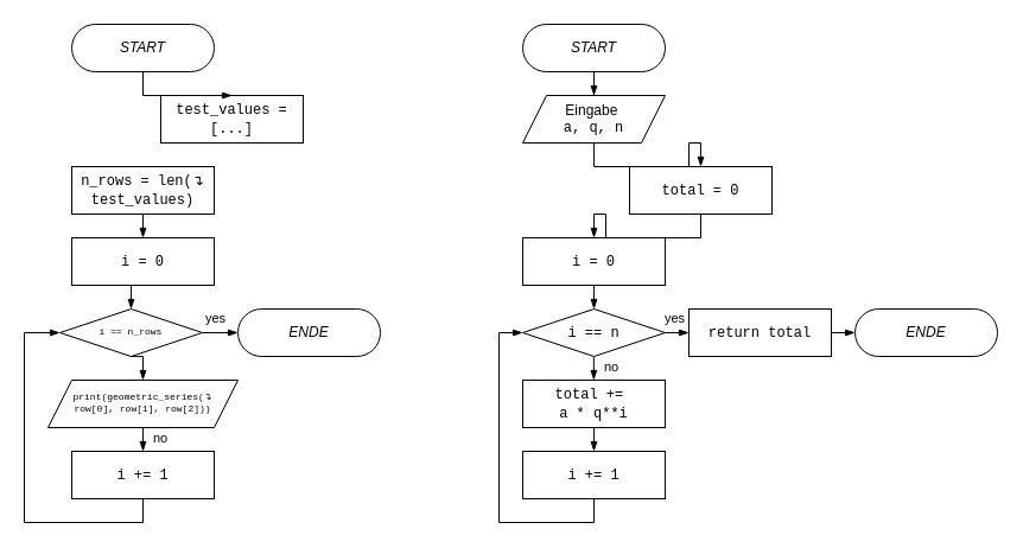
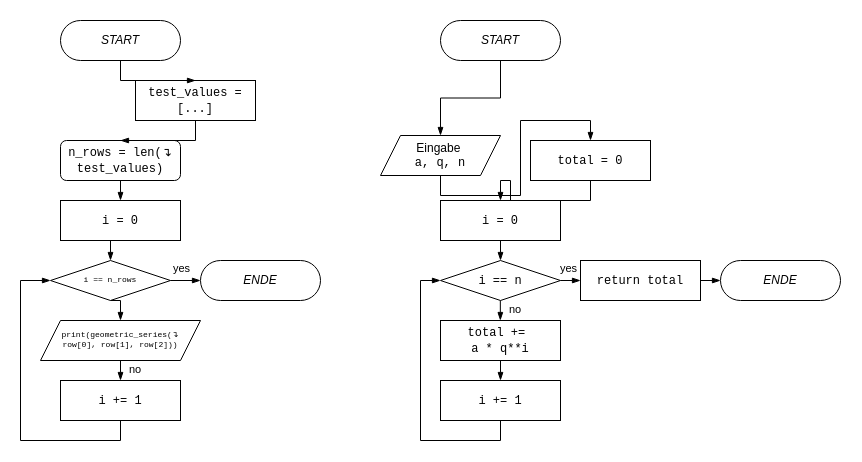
  <mxCell id="0" />
  <mxCell id="1" parent="0" />
  <mxCell id="2" style="edgeStyle=orthogonalEdgeStyle;rounded=0;orthogonalLoop=1;jettySize=auto;html=1;exitX=0.5;exitY=1;exitDx=0;exitDy=0;entryX=0.5;entryY=0;entryDx=0;entryDy=0;endArrow=blockThin;endFill=1;" parent="1" source="3" target="5" edge="1"><mxGeometry relative="1" as="geometry" /></mxCell>
  <mxCell id="3" value="&lt;i&gt;START&lt;/i&gt;" style="rounded=1;whiteSpace=wrap;html=1;arcSize=50;fillColor=none;" parent="1" vertex="1"><mxGeometry x="60" y="20" width="120" height="40" as="geometry" /></mxCell>
+ <mxCell id="4" style="edgeStyle=orthogonalEdgeStyle;rounded=0;orthogonalLoop=1;jettySize=auto;html=1;exitX=0.5;exitY=1;exitDx=0;exitDy=0;entryX=0.5;entryY=0;entryDx=0;entryDy=0;endArrow=blockThin;endFill=1;" parent="1" source="5" target="7" edge="1"><mxGeometry relative="1" as="geometry" /></mxCell>
  <mxCell id="5" value="&lt;font style=&quot;font-size: 12px;&quot; face=&quot;Courier New&quot;&gt;test_values&amp;nbsp;&lt;/font&gt;&lt;span style=&quot;font-family: &amp;quot;Courier New&amp;quot;; background-color: initial; font-size: 12px;&quot;&gt;= [...]&lt;/span&gt;" style="rounded=0;whiteSpace=wrap;html=1;fontSize=12;fillColor=none;" parent="1" vertex="1"><mxGeometry x="135" y="80" width="120" height="40" as="geometry" /></mxCell>
  <mxCell id="6" style="edgeStyle=orthogonalEdgeStyle;rounded=0;orthogonalLoop=1;jettySize=auto;html=1;exitX=0.5;exitY=1;exitDx=0;exitDy=0;entryX=0.5;entryY=0;entryDx=0;entryDy=0;endArrow=blockThin;endFill=1;" parent="1" source="7" target="13" edge="1"><mxGeometry relative="1" as="geometry" /></mxCell>
- <mxCell id="7" value="&lt;font style=&quot;font-size: 12px;&quot; face=&quot;Courier New&quot;&gt;n_rows =&amp;nbsp;&lt;/font&gt;&lt;span style=&quot;font-family: &amp;quot;Courier New&amp;quot;; background-color: initial; font-size: 12px;&quot;&gt;len(&lt;/span&gt;&lt;span style=&quot;font-family: &amp;quot;Courier New&amp;quot;; font-size: 12px;&quot;&gt;↴&lt;/span&gt;&lt;div style=&quot;font-size: 12px;&quot;&gt;&lt;span style=&quot;font-family: &amp;quot;Courier New&amp;quot;; background-color: initial; font-size: 12px;&quot;&gt;test_values)&lt;/span&gt;&lt;/div&gt;" style="rounded=0;whiteSpace=wrap;html=1;fontSize=12;fillColor=none;" parent="1" vertex="1"><mxGeometry x="60" y="140" width="120" height="40" as="geometry" /></mxCell>
+ <mxCell id="7" value="&lt;font style=&quot;font-size: 12px;&quot; face=&quot;Courier New&quot;&gt;n_rows =&amp;nbsp;&lt;/font&gt;&lt;span style=&quot;font-family: &amp;quot;Courier New&amp;quot;; background-color: initial; font-size: 12px;&quot;&gt;len(&lt;/span&gt;&lt;span style=&quot;font-family: &amp;quot;Courier New&amp;quot;; font-size: 12px;&quot;&gt;↴&lt;/span&gt;&lt;div style=&quot;font-size: 12px;&quot;&gt;&lt;span style=&quot;font-family: &amp;quot;Courier New&amp;quot;; background-color: initial; font-size: 12px;&quot;&gt;test_values)&lt;/span&gt;&lt;/div&gt;" style="whiteSpace=wrap;html=1;fontSize=12;fillColor=none;rounded=1;" parent="1" vertex="1"><mxGeometry x="60" y="140" width="120" height="40" as="geometry" /></mxCell>
  <mxCell id="8" style="edgeStyle=orthogonalEdgeStyle;rounded=0;orthogonalLoop=1;jettySize=auto;html=1;exitX=0.5;exitY=1;exitDx=0;exitDy=0;entryX=0.5;entryY=0;entryDx=0;entryDy=0;endArrow=blockThin;endFill=1;" parent="1" source="11" edge="1"><mxGeometry relative="1" as="geometry"><mxPoint x="120" y="320" as="targetPoint" /></mxGeometry></mxCell>
  <mxCell id="9" style="edgeStyle=orthogonalEdgeStyle;rounded=0;orthogonalLoop=1;jettySize=auto;html=1;exitX=1;exitY=0.5;exitDx=0;exitDy=0;entryX=0;entryY=0.5;entryDx=0;entryDy=0;endArrow=blockThin;endFill=1;" parent="1" source="11" target="18" edge="1"><mxGeometry relative="1" as="geometry" /></mxCell>
  <mxCell id="10" value="yes" style="edgeLabel;html=1;align=center;verticalAlign=middle;resizable=0;points=[];spacingBottom=30;labelBackgroundColor=none;" parent="9" vertex="1" connectable="0"><mxGeometry x="-0.32" y="-2" relative="1" as="geometry"><mxPoint as="offset" /></mxGeometry></mxCell>
  <mxCell id="11" value="&lt;p style=&quot;line-height: 100%;&quot;&gt;&lt;font size=&quot;1&quot; style=&quot;&quot; face=&quot;Courier New&quot;&gt;&lt;span style=&quot;font-size: 8px;&quot;&gt;i == n_rows&lt;/span&gt;&lt;/font&gt;&lt;/p&gt;" style="rhombus;whiteSpace=wrap;html=1;spacingBottom=5;fillColor=none;" parent="1" vertex="1"><mxGeometry x="50" y="260" width="120" height="40" as="geometry" /></mxCell>
  <mxCell id="12" style="edgeStyle=orthogonalEdgeStyle;rounded=0;orthogonalLoop=1;jettySize=auto;html=1;exitX=0.5;exitY=1;exitDx=0;exitDy=0;entryX=0.5;entryY=0;entryDx=0;entryDy=0;endArrow=blockThin;endFill=1;" parent="1" source="13" target="11" edge="1"><mxGeometry relative="1" as="geometry" /></mxCell>
  <mxCell id="13" value="&lt;font face=&quot;Courier New&quot;&gt;i = 0&lt;/font&gt;" style="rounded=0;whiteSpace=wrap;html=1;fontSize=12;fillColor=none;" parent="1" vertex="1"><mxGeometry x="60" y="200" width="120" height="40" as="geometry" /></mxCell>
  <mxCell id="14" style="edgeStyle=orthogonalEdgeStyle;rounded=0;orthogonalLoop=1;jettySize=auto;html=1;exitX=0.5;exitY=1;exitDx=0;exitDy=0;entryX=0.5;entryY=0;entryDx=0;entryDy=0;endArrow=blockThin;endFill=1;" parent="1" target="17" edge="1"><mxGeometry relative="1" as="geometry"><mxPoint x="120" y="360" as="sourcePoint" /></mxGeometry></mxCell>
  <mxCell id="15" value="no" style="edgeLabel;html=1;align=left;verticalAlign=middle;resizable=0;points=[];spacingLeft=8;spacingBottom=7;labelBackgroundColor=none;" parent="14" vertex="1" connectable="0"><mxGeometry x="0.24" y="-1" relative="1" as="geometry"><mxPoint as="offset" /></mxGeometry></mxCell>
  <mxCell id="16" style="edgeStyle=orthogonalEdgeStyle;rounded=0;orthogonalLoop=1;jettySize=auto;html=1;exitX=0.5;exitY=1;exitDx=0;exitDy=0;entryX=0;entryY=0.5;entryDx=0;entryDy=0;endArrow=blockThin;endFill=1;" parent="1" source="17" target="11" edge="1"><mxGeometry relative="1" as="geometry"><Array as="points"><mxPoint x="120" y="440" /><mxPoint x="20" y="440" /><mxPoint x="20" y="280" /></Array></mxGeometry></mxCell>
  <mxCell id="17" value="&lt;font face=&quot;Courier New&quot;&gt;i += 1&lt;/font&gt;" style="rounded=0;whiteSpace=wrap;html=1;fontSize=12;fillColor=none;" parent="1" vertex="1"><mxGeometry x="60" y="380" width="120" height="40" as="geometry" /></mxCell>
  <mxCell id="18" value="&lt;i&gt;ENDE&lt;/i&gt;" style="rounded=1;whiteSpace=wrap;html=1;arcSize=50;fillColor=none;" parent="1" vertex="1"><mxGeometry x="200" y="260" width="120" height="40" as="geometry" /></mxCell>
  <mxCell id="19" style="edgeStyle=orthogonalEdgeStyle;rounded=0;orthogonalLoop=1;jettySize=auto;html=1;exitX=0.5;exitY=1;exitDx=0;exitDy=0;endArrow=blockThin;endFill=1;" parent="1" source="20" target="22" edge="1"><mxGeometry relative="1" as="geometry" /></mxCell>
  <mxCell id="20" value="&lt;i&gt;START&lt;/i&gt;" style="rounded=1;whiteSpace=wrap;html=1;arcSize=50;fillColor=none;" parent="1" vertex="1"><mxGeometry x="440" y="20" width="120" height="40" as="geometry" /></mxCell>
  <mxCell id="21" style="edgeStyle=orthogonalEdgeStyle;rounded=0;orthogonalLoop=1;jettySize=auto;html=1;exitX=0.5;exitY=1;exitDx=0;exitDy=0;entryX=0.5;entryY=0;entryDx=0;entryDy=0;endArrow=blockThin;endFill=1;" parent="1" source="22" target="25" edge="1"><mxGeometry relative="1" as="geometry" /></mxCell>
- <mxCell id="22" value="Eingabe&amp;nbsp;&lt;div&gt;&lt;font face=&quot;Courier New&quot;&gt;a, q, n&lt;/font&gt;&lt;/div&gt;" style="shape=parallelogram;perimeter=parallelogramPerimeter;whiteSpace=wrap;html=1;fixedSize=1;fillColor=none;" parent="1" vertex="1"><mxGeometry x="440" y="80" width="120" height="40" as="geometry" /></mxCell>
+ <mxCell id="22" value="Eingabe&amp;nbsp;&lt;div&gt;&lt;font face=&quot;Courier New&quot;&gt;a, q, n&lt;/font&gt;&lt;/div&gt;" style="shape=parallelogram;perimeter=parallelogramPerimeter;whiteSpace=wrap;html=1;fixedSize=1;fillColor=none;" parent="1" vertex="1"><mxGeometry x="380" y="135" width="120" height="40" as="geometry" /></mxCell>
  <mxCell id="23" value="&lt;font style=&quot;font-size: 8px;&quot;&gt;&lt;font face=&quot;Courier New&quot;&gt;print(geometric_series(&lt;/font&gt;&lt;span style=&quot;font-family: &amp;quot;Courier New&amp;quot;;&quot;&gt;↴&lt;/span&gt;&lt;/font&gt;&lt;div style=&quot;font-size: 8px;&quot;&gt;&lt;font face=&quot;Courier New&quot;&gt;row[0], row[1], row[2]))&lt;/font&gt;&lt;/div&gt;" style="shape=parallelogram;perimeter=parallelogramPerimeter;whiteSpace=wrap;html=1;fixedSize=1;spacingBottom=6;fillColor=none;" parent="1" vertex="1"><mxGeometry x="40" y="320" width="160" height="40" as="geometry" /></mxCell>
  <mxCell id="24" style="edgeStyle=orthogonalEdgeStyle;rounded=0;orthogonalLoop=1;jettySize=auto;html=1;exitX=0.5;exitY=1;exitDx=0;exitDy=0;entryX=0.5;entryY=0;entryDx=0;entryDy=0;endArrow=blockThin;endFill=1;" parent="1" source="25" target="27" edge="1"><mxGeometry relative="1" as="geometry" /></mxCell>
  <mxCell id="25" value="&lt;font face=&quot;Courier New&quot;&gt;total = 0&lt;/font&gt;" style="rounded=0;whiteSpace=wrap;html=1;fontSize=12;fillColor=none;" parent="1" vertex="1"><mxGeometry x="530" y="140" width="120" height="40" as="geometry" /></mxCell>
  <mxCell id="26" style="edgeStyle=orthogonalEdgeStyle;rounded=0;orthogonalLoop=1;jettySize=auto;html=1;exitX=0.5;exitY=1;exitDx=0;exitDy=0;entryX=0.5;entryY=0;entryDx=0;entryDy=0;endArrow=blockThin;endFill=1;" parent="1" source="27" edge="1"><mxGeometry relative="1" as="geometry"><mxPoint x="500" y="260" as="targetPoint" /></mxGeometry></mxCell>
  <mxCell id="27" value="&lt;font face=&quot;Courier New&quot;&gt;i = 0&lt;/font&gt;" style="rounded=0;whiteSpace=wrap;html=1;fontSize=12;fillColor=none;" parent="1" vertex="1"><mxGeometry x="440" y="200" width="120" height="40" as="geometry" /></mxCell>
  <mxCell id="28" style="edgeStyle=orthogonalEdgeStyle;rounded=0;orthogonalLoop=1;jettySize=auto;html=1;exitX=0.5;exitY=1;exitDx=0;exitDy=0;entryX=0.5;entryY=0;entryDx=0;entryDy=0;endArrow=blockThin;endFill=1;" parent="1" source="29" target="32" edge="1"><mxGeometry relative="1" as="geometry" /></mxCell>
  <mxCell id="29" value="&lt;font face=&quot;Courier New&quot;&gt;total +=&amp;nbsp;&lt;/font&gt;&lt;div&gt;&lt;font face=&quot;Courier New&quot;&gt;a * q**i&lt;/font&gt;&lt;/div&gt;" style="rounded=0;whiteSpace=wrap;html=1;fontSize=12;fillColor=none;" parent="1" vertex="1"><mxGeometry x="440" y="320" width="120" height="40" as="geometry" /></mxCell>
  <mxCell id="30" value="&lt;font face=&quot;Courier New&quot;&gt;i == n&lt;/font&gt;" style="rhombus;whiteSpace=wrap;html=1;fillColor=none;" parent="1" vertex="1"><mxGeometry x="440" y="260" width="120" height="40" as="geometry" /></mxCell>
  <mxCell id="31" style="edgeStyle=orthogonalEdgeStyle;rounded=0;orthogonalLoop=1;jettySize=auto;html=1;exitX=0.5;exitY=1;exitDx=0;exitDy=0;entryX=0;entryY=0.5;entryDx=0;entryDy=0;endArrow=blockThin;endFill=1;" parent="1" source="32" target="30" edge="1"><mxGeometry relative="1" as="geometry" /></mxCell>
  <mxCell id="32" value="&lt;font face=&quot;Courier New&quot;&gt;i += 1&lt;/font&gt;" style="rounded=0;whiteSpace=wrap;html=1;fontSize=12;fillColor=none;" parent="1" vertex="1"><mxGeometry x="440" y="380" width="120" height="40" as="geometry" /></mxCell>
  <mxCell id="33" style="edgeStyle=orthogonalEdgeStyle;rounded=0;orthogonalLoop=1;jettySize=auto;html=1;exitX=0.5;exitY=1;exitDx=0;exitDy=0;entryX=0.5;entryY=0;entryDx=0;entryDy=0;endArrow=blockThin;endFill=1;" parent="1" edge="1"><mxGeometry relative="1" as="geometry"><mxPoint x="499.83" y="300" as="sourcePoint" /><mxPoint x="499.83" y="320" as="targetPoint" /></mxGeometry></mxCell>
  <mxCell id="34" value="no" style="edgeLabel;html=1;align=left;verticalAlign=middle;resizable=0;points=[];spacingLeft=8;spacingBottom=7;labelBackgroundColor=none;" parent="33" vertex="1" connectable="0"><mxGeometry x="0.24" y="-1" relative="1" as="geometry"><mxPoint as="offset" /></mxGeometry></mxCell>
  <mxCell id="35" style="edgeStyle=orthogonalEdgeStyle;rounded=0;orthogonalLoop=1;jettySize=auto;html=1;exitX=1;exitY=0.5;exitDx=0;exitDy=0;entryX=0;entryY=0.5;entryDx=0;entryDy=0;endArrow=blockThin;endFill=1;" parent="1" edge="1"><mxGeometry relative="1" as="geometry"><mxPoint x="560" y="280" as="sourcePoint" /><mxPoint x="580" y="280" as="targetPoint" /></mxGeometry></mxCell>
  <mxCell id="36" value="yes" style="edgeLabel;html=1;align=center;verticalAlign=middle;resizable=0;points=[];spacingBottom=30;labelBackgroundColor=none;" parent="35" vertex="1" connectable="0"><mxGeometry x="-0.32" y="-2" relative="1" as="geometry"><mxPoint as="offset" /></mxGeometry></mxCell>
  <mxCell id="37" style="edgeStyle=orthogonalEdgeStyle;rounded=0;orthogonalLoop=1;jettySize=auto;html=1;exitX=1;exitY=0.5;exitDx=0;exitDy=0;entryX=0;entryY=0.5;entryDx=0;entryDy=0;endArrow=blockThin;endFill=1;" parent="1" source="38" target="39" edge="1"><mxGeometry relative="1" as="geometry" /></mxCell>
  <mxCell id="38" value="&lt;font face=&quot;Courier New&quot;&gt;return total&lt;/font&gt;" style="rounded=0;whiteSpace=wrap;html=1;fontSize=12;fillColor=none;" parent="1" vertex="1"><mxGeometry x="580" y="260" width="120" height="40" as="geometry" /></mxCell>
  <mxCell id="39" value="&lt;i&gt;ENDE&lt;/i&gt;" style="rounded=1;whiteSpace=wrap;html=1;arcSize=50;fillColor=none;" parent="1" vertex="1"><mxGeometry x="720" y="260" width="120" height="40" as="geometry" /></mxCell>
